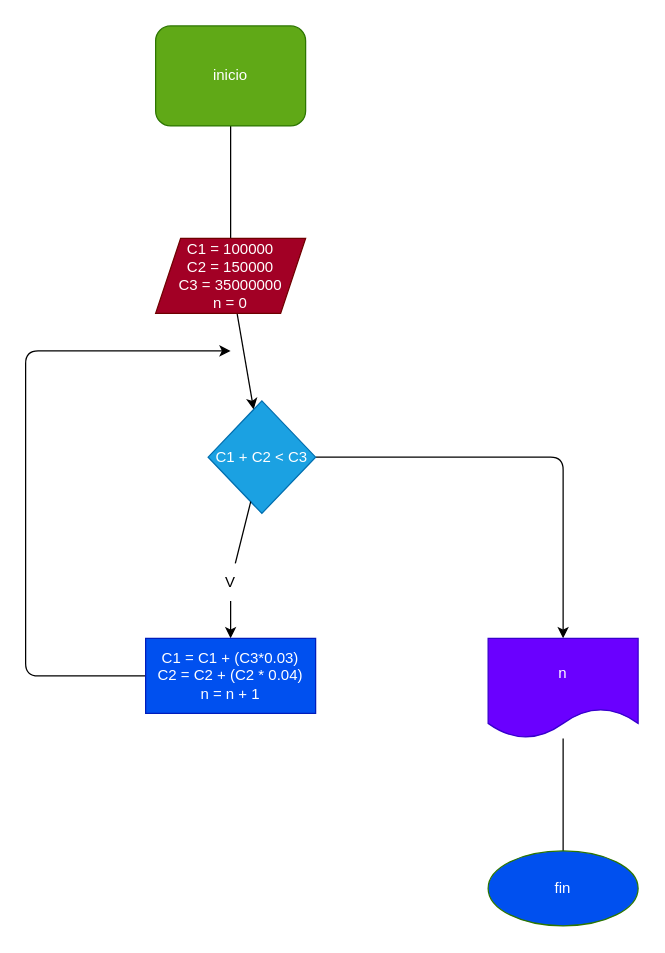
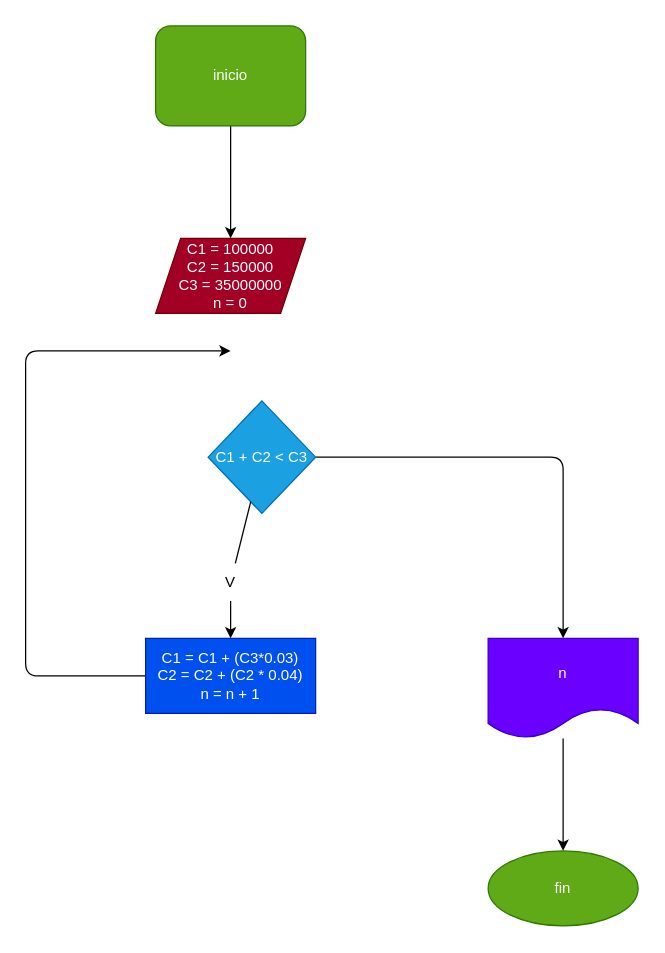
  <mxCell id="0" />
  <mxCell id="1" parent="0" />
- <mxCell id="2" value="" style="edgeStyle=none;html=1;endArrow=none;" edge="1" parent="1" source="3" target="5"><mxGeometry relative="1" as="geometry" /></mxCell>
+ <mxCell id="2" value="" style="edgeStyle=none;html=1;" edge="1" parent="1" source="3" target="5"><mxGeometry relative="1" as="geometry" /></mxCell>
  <mxCell id="3" value="inicio" style="whiteSpace=wrap;html=1;fillColor=#60a917;fontColor=#ffffff;strokeColor=#2D7600;rounded=1;" vertex="1" parent="1"><mxGeometry x="124" width="120" height="80" as="geometry" y="20" /></mxCell>
- <mxCell id="4" value="" style="edgeStyle=none;html=1;" edge="1" parent="1" source="5" target="8"><mxGeometry relative="1" as="geometry" /></mxCell>
  <mxCell id="5" value="C1 = 100000&lt;br&gt;C2 = 150000&lt;br&gt;C3 = 35000000&lt;br&gt;n = 0" style="shape=parallelogram;perimeter=parallelogramPerimeter;whiteSpace=wrap;html=1;fixedSize=1;fillColor=#a20025;fontColor=#ffffff;strokeColor=#6F0000;" vertex="1" parent="1"><mxGeometry x="124" y="190" width="120" height="60" as="geometry" /></mxCell>
  <mxCell id="6" value="" style="edgeStyle=none;html=1;startArrow=none;" edge="1" parent="1" source="11" target="10"><mxGeometry relative="1" as="geometry" /></mxCell>
  <mxCell id="7" value="" style="edgeStyle=none;html=1;" edge="1" parent="1" source="8" target="14"><mxGeometry relative="1" as="geometry"><Array as="points"><mxPoint x="450" y="365" /></Array></mxGeometry></mxCell>
  <mxCell id="8" value="C1 + C2 &amp;lt; C3" style="rhombus;whiteSpace=wrap;html=1;fillColor=#1ba1e2;fontColor=#ffffff;strokeColor=#006EAF;" vertex="1" parent="1"><mxGeometry x="166" y="320" width="86" height="90" as="geometry" /></mxCell>
  <mxCell id="9" style="edgeStyle=none;html=1;" edge="1" parent="1" source="10"><mxGeometry relative="1" as="geometry"><mxPoint x="184" y="280" as="targetPoint" /><Array as="points"><mxPoint x="20" y="540" /><mxPoint x="20" y="480" /><mxPoint x="20" y="280" /></Array></mxGeometry></mxCell>
  <mxCell id="10" value="C1 = C1 + (C3*0.03)&lt;br&gt;C2 = C2 + (C2 * 0.04)&lt;br&gt;n = n + 1" style="whiteSpace=wrap;html=1;fillColor=#0050ef;fontColor=#ffffff;strokeColor=#001DBC;" vertex="1" parent="1"><mxGeometry x="116" y="510" width="136" height="60" as="geometry" /></mxCell>
  <mxCell id="11" value="V" style="text;html=1;strokeColor=none;fillColor=none;align=center;verticalAlign=middle;whiteSpace=wrap;rounded=0;" vertex="1" parent="1"><mxGeometry x="154" y="450" width="60" height="30" as="geometry" /></mxCell>
  <mxCell id="12" value="" style="edgeStyle=none;html=1;endArrow=none;" edge="1" parent="1" source="8" target="11"><mxGeometry relative="1" as="geometry"><mxPoint x="184" y="410" as="sourcePoint" /><mxPoint x="184" y="510" as="targetPoint" /></mxGeometry></mxCell>
- <mxCell id="13" value="" style="edgeStyle=none;html=1;endArrow=none;" edge="1" parent="1" source="14" target="15"><mxGeometry relative="1" as="geometry" /></mxCell>
+ <mxCell id="13" value="" style="edgeStyle=none;html=1;" edge="1" parent="1" source="14" target="15"><mxGeometry relative="1" as="geometry" /></mxCell>
  <mxCell id="14" value="n" style="shape=document;whiteSpace=wrap;html=1;boundedLbl=1;fillColor=#6a00ff;fontColor=#ffffff;strokeColor=#3700CC;" vertex="1" parent="1"><mxGeometry x="390" y="510" width="120" height="80" as="geometry" /></mxCell>
- <mxCell id="15" value="fin" style="ellipse;whiteSpace=wrap;html=1;fillColor=#0050ef;fontColor=#ffffff;strokeColor=#2D7600;" vertex="1" parent="1"><mxGeometry x="390" y="680" width="120" height="60" as="geometry" /></mxCell>
+ <mxCell id="15" value="fin" style="ellipse;whiteSpace=wrap;html=1;fillColor=#60a917;fontColor=#ffffff;strokeColor=#2D7600;" vertex="1" parent="1"><mxGeometry x="390" y="680" width="120" height="60" as="geometry" /></mxCell>
